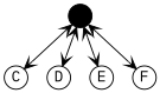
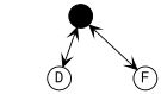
  digraph {
    fontname="IBM Plex Mono"
    mindist=0.8
    node [fixedsize=true fontname="IBM Plex Mono" shape=circle]
    edge [arrowhead=vee arrowtail=vee dir=both fontname="IBM Plex Mono"]
    A [color=black style=filled width=.3]
-   C [width=.3]
    D [width=.3]
-   E [width=.3]
    F [width=.3]
-   A -> C
    A -> D
-   A -> E
    A -> F
  }
